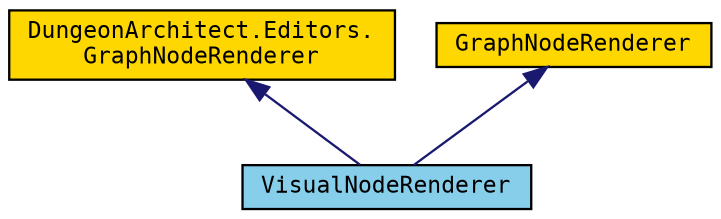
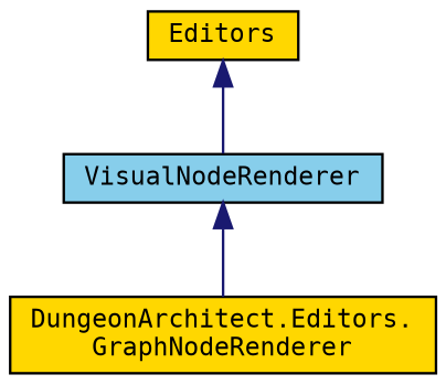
  digraph {
    fontname="DejaVu Sans Mono"
    node [color=black fillcolor=gold fontname="DejaVu Sans Mono" fontsize=10 shape=record style=filled]
    edge [color=midnightblue dir=back fontname="DejaVu Sans Mono" fontsize=10 labelfontname=Helvetica labelfontsize=10 style=solid]
    n1 [fontcolor=black height=0.2 label="DungeonArchitect.Editors.\lGraphNodeRenderer" width=0.4]
    n2 [fillcolor=skyblue height=0.2 label=VisualNodeRenderer width=0.4]
-   n3 [height=0.2 label=GraphNodeRenderer width=0.4]
-   n1 -> n2
+   n3 [height=0.2 label=Editors width=0.4]
+   n2 -> n1
    n3 -> n2
  }
